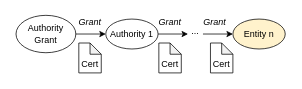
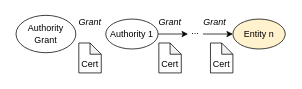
  <mxCell id="0" />
  <mxCell id="1" parent="0" />
  <mxCell id="2" value="Authority&lt;br&gt;Grant" style="ellipse;whiteSpace=wrap;html=1;" vertex="1" parent="1"><mxGeometry x="20" y="20" width="80" height="50" as="geometry" /></mxCell>
  <mxCell id="3" value="Authority 1" style="ellipse;whiteSpace=wrap;html=1;" vertex="1" parent="1"><mxGeometry x="140" y="25" width="70" height="40" as="geometry" /></mxCell>
  <mxCell id="4" value="Entity n" style="ellipse;whiteSpace=wrap;html=1;fillColor=#fff2cc;" vertex="1" parent="1"><mxGeometry x="310" y="25" width="70" height="40" as="geometry" /></mxCell>
- <mxCell id="5" value="" style="endArrow=classic;html=1;rounded=0;exitX=1;exitY=0.5;exitDx=0;exitDy=0;entryX=0;entryY=0.5;entryDx=0;entryDy=0;" edge="1" parent="1" source="2" target="3"><mxGeometry width="50" height="50" relative="1" as="geometry"><mxPoint x="290" y="140" as="sourcePoint" /><mxPoint x="340" y="90" as="targetPoint" /></mxGeometry></mxCell>
  <mxCell id="6" value="&lt;i&gt;Grant&lt;/i&gt;" style="text;html=1;strokeColor=none;fillColor=none;align=center;verticalAlign=middle;whiteSpace=wrap;rounded=0;" vertex="1" parent="1"><mxGeometry x="89" y="20" width="60" height="20" as="geometry" /></mxCell>
  <mxCell id="7" value="" style="endArrow=classic;html=1;rounded=0;exitX=1;exitY=0.5;exitDx=0;exitDy=0;" edge="1" parent="1" source="3"><mxGeometry width="50" height="50" relative="1" as="geometry"><mxPoint x="110" y="55" as="sourcePoint" /><mxPoint x="250" y="45" as="targetPoint" /></mxGeometry></mxCell>
  <mxCell id="8" value="" style="endArrow=classic;html=1;rounded=0;entryX=0;entryY=0.5;entryDx=0;entryDy=0;" edge="1" parent="1" target="4"><mxGeometry width="50" height="50" relative="1" as="geometry"><mxPoint x="270" y="45" as="sourcePoint" /><mxPoint x="220" y="55" as="targetPoint" /></mxGeometry></mxCell>
  <mxCell id="9" value="..." style="text;html=1;strokeColor=none;fillColor=none;align=center;verticalAlign=middle;whiteSpace=wrap;rounded=0;" vertex="1" parent="1"><mxGeometry x="230" y="27" width="60" height="30" as="geometry" /></mxCell>
  <mxCell id="10" value="&lt;i&gt;Grant&lt;/i&gt;" style="text;html=1;strokeColor=none;fillColor=none;align=center;verticalAlign=middle;whiteSpace=wrap;rounded=0;" vertex="1" parent="1"><mxGeometry x="196" y="20" width="60" height="20" as="geometry" /></mxCell>
  <mxCell id="11" value="&lt;i&gt;Grant&lt;/i&gt;" style="text;html=1;strokeColor=none;fillColor=none;align=center;verticalAlign=middle;whiteSpace=wrap;rounded=0;" vertex="1" parent="1"><mxGeometry x="256" y="20" width="60" height="20" as="geometry" /></mxCell>
  <mxCell id="12" value="&lt;br&gt;Cert" style="shape=note;whiteSpace=wrap;html=1;backgroundOutline=1;darkOpacity=0.05;size=15;" vertex="1" parent="1"><mxGeometry x="104" y="57" width="30" height="40" as="geometry" /></mxCell>
  <mxCell id="13" value="&lt;br&gt;Cert" style="shape=note;whiteSpace=wrap;html=1;backgroundOutline=1;darkOpacity=0.05;size=15;" vertex="1" parent="1"><mxGeometry x="211" y="57" width="30" height="40" as="geometry" /></mxCell>
  <mxCell id="14" value="&lt;br&gt;Cert" style="shape=note;whiteSpace=wrap;html=1;backgroundOutline=1;darkOpacity=0.05;size=15;" vertex="1" parent="1"><mxGeometry x="280" y="57" width="30" height="40" as="geometry" /></mxCell>
